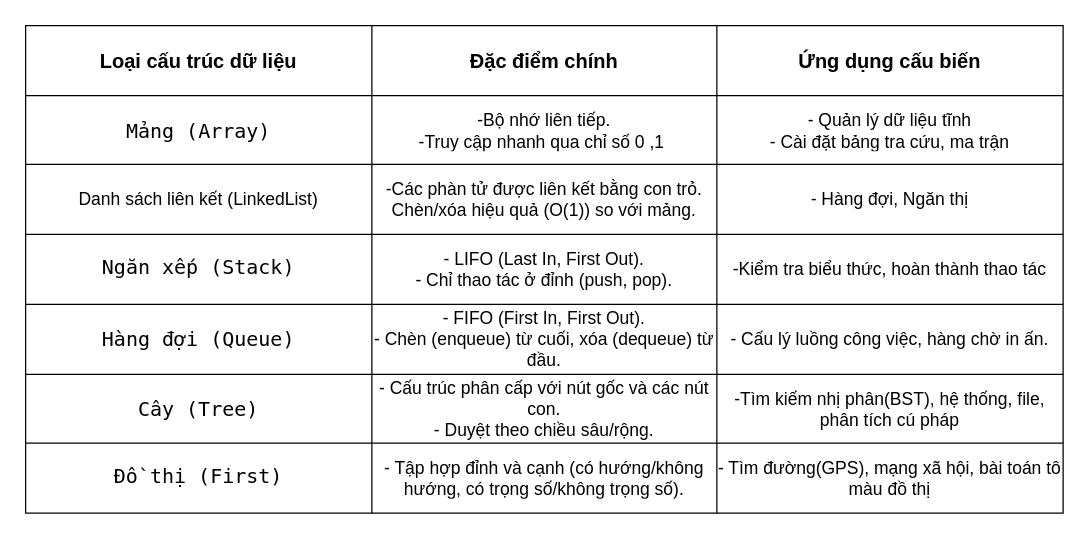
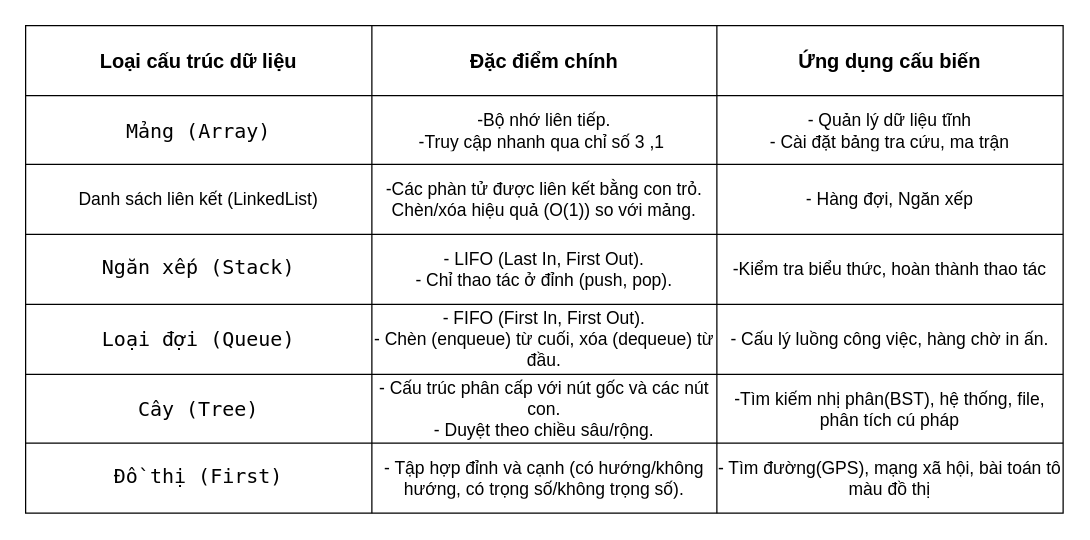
  <mxCell id="0" />
  <mxCell id="1" parent="0" />
  <mxCell id="2" value="" style="shape=table;startSize=0;container=1;collapsible=0;childLayout=tableLayout;" vertex="1" parent="1"><mxGeometry x="20" y="20" width="830" height="390" as="geometry" /></mxCell>
  <mxCell id="3" value="" style="shape=tableRow;horizontal=0;startSize=0;swimlaneHead=0;swimlaneBody=0;strokeColor=inherit;top=0;left=0;bottom=0;right=0;collapsible=0;dropTarget=0;fillColor=none;points=[[0,0.5],[1,0.5]];portConstraint=eastwest;" vertex="1" parent="2"><mxGeometry width="830" height="56" as="geometry" /></mxCell>
  <mxCell id="4" value="&lt;b&gt;&lt;font style=&quot;font-size: 16px;&quot;&gt;Loại cấu trúc dữ liệu&lt;/font&gt;&lt;/b&gt;" style="shape=partialRectangle;html=1;whiteSpace=wrap;connectable=0;strokeColor=inherit;overflow=hidden;fillColor=none;top=0;left=0;bottom=0;right=0;pointerEvents=1;align=center;" vertex="1" parent="3"><mxGeometry width="277" height="56" as="geometry"><mxRectangle width="277" height="56" as="alternateBounds" /></mxGeometry></mxCell>
  <mxCell id="5" value="&lt;b&gt;&lt;font style=&quot;font-size: 16px;&quot;&gt;Đặc điểm chính&lt;/font&gt;&lt;/b&gt;" style="shape=partialRectangle;html=1;whiteSpace=wrap;connectable=0;strokeColor=inherit;overflow=hidden;fillColor=none;top=0;left=0;bottom=0;right=0;pointerEvents=1;align=center;" vertex="1" parent="3"><mxGeometry x="277" width="276" height="56" as="geometry"><mxRectangle width="276" height="56" as="alternateBounds" /></mxGeometry></mxCell>
  <mxCell id="6" value="&lt;b&gt;&lt;font style=&quot;font-size: 16px;&quot;&gt;Ứng dụng cấu biến&lt;/font&gt;&lt;/b&gt;" style="shape=partialRectangle;html=1;whiteSpace=wrap;connectable=0;strokeColor=inherit;overflow=hidden;fillColor=none;top=0;left=0;bottom=0;right=0;pointerEvents=1;align=center;" vertex="1" parent="3"><mxGeometry x="553" width="277" height="56" as="geometry"><mxRectangle width="277" height="56" as="alternateBounds" /></mxGeometry></mxCell>
  <mxCell id="7" value="" style="shape=tableRow;horizontal=0;startSize=0;swimlaneHead=0;swimlaneBody=0;strokeColor=inherit;top=0;left=0;bottom=0;right=0;collapsible=0;dropTarget=0;fillColor=none;points=[[0,0.5],[1,0.5]];portConstraint=eastwest;" vertex="1" parent="2"><mxGeometry y="56" width="830" height="55" as="geometry" /></mxCell>
  <mxCell id="8" value="&lt;span style=&quot;font-family: &amp;quot;Roboto Mono&amp;quot;, monospace; font-size: 16px; text-align: start; white-space-collapse: preserve; background-color: rgb(255, 255, 255);&quot;&gt;Mảng (Array)&lt;/span&gt;" style="shape=partialRectangle;html=1;whiteSpace=wrap;connectable=0;strokeColor=inherit;overflow=hidden;fillColor=none;top=0;left=0;bottom=0;right=0;pointerEvents=1;" vertex="1" parent="7"><mxGeometry width="277" height="55" as="geometry"><mxRectangle width="277" height="55" as="alternateBounds" /></mxGeometry></mxCell>
- <mxCell id="9" value="&lt;font style=&quot;font-size: 14px;&quot;&gt;-Bộ nhớ liên tiếp.&lt;/font&gt;&lt;div&gt;&lt;font style=&quot;font-size: 14px;&quot;&gt;-Truy cập nhanh qua chỉ số 0 ,1&amp;nbsp;&lt;/font&gt;&lt;/div&gt;" style="shape=partialRectangle;html=1;whiteSpace=wrap;connectable=0;strokeColor=inherit;overflow=hidden;fillColor=none;top=0;left=0;bottom=0;right=0;pointerEvents=1;" vertex="1" parent="7"><mxGeometry x="277" width="276" height="55" as="geometry"><mxRectangle width="276" height="55" as="alternateBounds" /></mxGeometry></mxCell>
+ <mxCell id="9" value="&lt;font style=&quot;font-size: 14px;&quot;&gt;-Bộ nhớ liên tiếp.&lt;/font&gt;&lt;div&gt;&lt;font style=&quot;font-size: 14px;&quot;&gt;-Truy cập nhanh qua chỉ số 3 ,1&amp;nbsp;&lt;/font&gt;&lt;/div&gt;" style="shape=partialRectangle;html=1;whiteSpace=wrap;connectable=0;strokeColor=inherit;overflow=hidden;fillColor=none;top=0;left=0;bottom=0;right=0;pointerEvents=1;" vertex="1" parent="7"><mxGeometry x="277" width="276" height="55" as="geometry"><mxRectangle width="276" height="55" as="alternateBounds" /></mxGeometry></mxCell>
  <mxCell id="10" value="&lt;font style=&quot;font-size: 14px;&quot;&gt;- Quản lý dữ liệu tĩnh&lt;/font&gt;&lt;div&gt;&lt;font style=&quot;font-size: 14px;&quot;&gt;- Cài đặt bảng tra cứu, ma trận&lt;/font&gt;&lt;/div&gt;" style="shape=partialRectangle;html=1;whiteSpace=wrap;connectable=0;strokeColor=inherit;overflow=hidden;fillColor=none;top=0;left=0;bottom=0;right=0;pointerEvents=1;" vertex="1" parent="7"><mxGeometry x="553" width="277" height="55" as="geometry"><mxRectangle width="277" height="55" as="alternateBounds" /></mxGeometry></mxCell>
  <mxCell id="11" value="" style="shape=tableRow;horizontal=0;startSize=0;swimlaneHead=0;swimlaneBody=0;strokeColor=inherit;top=0;left=0;bottom=0;right=0;collapsible=0;dropTarget=0;fillColor=none;points=[[0,0.5],[1,0.5]];portConstraint=eastwest;" vertex="1" parent="2"><mxGeometry y="111" width="830" height="56" as="geometry" /></mxCell>
  <mxCell id="12" value="&lt;font style=&quot;font-size: 14px;&quot;&gt;Danh sách liên kết (LinkedList)&lt;/font&gt;" style="shape=partialRectangle;html=1;whiteSpace=wrap;connectable=0;strokeColor=inherit;overflow=hidden;fillColor=none;top=0;left=0;bottom=0;right=0;pointerEvents=1;" vertex="1" parent="11"><mxGeometry width="277" height="56" as="geometry"><mxRectangle width="277" height="56" as="alternateBounds" /></mxGeometry></mxCell>
  <mxCell id="13" value="&lt;font style=&quot;font-size: 14px;&quot;&gt;-Các phàn tử được liên kết bằng con trỏ.&lt;/font&gt;&lt;div&gt;&lt;font style=&quot;font-size: 14px;&quot;&gt;Chèn/xóa hiệu quả (O(1)) so với mảng.&lt;/font&gt;&lt;/div&gt;" style="shape=partialRectangle;html=1;whiteSpace=wrap;connectable=0;strokeColor=inherit;overflow=hidden;fillColor=none;top=0;left=0;bottom=0;right=0;pointerEvents=1;" vertex="1" parent="11"><mxGeometry x="277" width="276" height="56" as="geometry"><mxRectangle width="276" height="56" as="alternateBounds" /></mxGeometry></mxCell>
- <mxCell id="14" value="&lt;font style=&quot;font-size: 14px;&quot;&gt;- Hàng đợi, Ngăn thị&lt;/font&gt;" style="shape=partialRectangle;html=1;whiteSpace=wrap;connectable=0;strokeColor=inherit;overflow=hidden;fillColor=none;top=0;left=0;bottom=0;right=0;pointerEvents=1;" vertex="1" parent="11"><mxGeometry x="553" width="277" height="56" as="geometry"><mxRectangle width="277" height="56" as="alternateBounds" /></mxGeometry></mxCell>
+ <mxCell id="14" value="&lt;font style=&quot;font-size: 14px;&quot;&gt;- Hàng đợi, Ngăn xếp&lt;/font&gt;" style="shape=partialRectangle;html=1;whiteSpace=wrap;connectable=0;strokeColor=inherit;overflow=hidden;fillColor=none;top=0;left=0;bottom=0;right=0;pointerEvents=1;" vertex="1" parent="11"><mxGeometry x="553" width="277" height="56" as="geometry"><mxRectangle width="277" height="56" as="alternateBounds" /></mxGeometry></mxCell>
  <mxCell id="15" value="" style="shape=tableRow;horizontal=0;startSize=0;swimlaneHead=0;swimlaneBody=0;strokeColor=inherit;top=0;left=0;bottom=0;right=0;collapsible=0;dropTarget=0;fillColor=none;points=[[0,0.5],[1,0.5]];portConstraint=eastwest;" vertex="1" parent="2"><mxGeometry y="167" width="830" height="56" as="geometry" /></mxCell>
  <mxCell id="16" value="&#10;&lt;span style=&quot;color: rgb(0, 0, 0); font-family: &amp;quot;Roboto Mono&amp;quot;, monospace; font-size: 16px; font-style: normal; font-variant-ligatures: normal; font-variant-caps: normal; font-weight: 400; letter-spacing: normal; orphans: 2; text-align: start; text-indent: 0px; text-transform: none; widows: 2; word-spacing: 0px; -webkit-text-stroke-width: 0px; white-space: pre-wrap; background-color: rgb(255, 255, 255); text-decoration-thickness: initial; text-decoration-style: initial; text-decoration-color: initial; display: inline !important; float: none;&quot;&gt;Ngăn xếp (Stack)&lt;/span&gt;&#10;&#10;" style="shape=partialRectangle;html=1;whiteSpace=wrap;connectable=0;strokeColor=inherit;overflow=hidden;fillColor=none;top=0;left=0;bottom=0;right=0;pointerEvents=1;" vertex="1" parent="15"><mxGeometry width="277" height="56" as="geometry"><mxRectangle width="277" height="56" as="alternateBounds" /></mxGeometry></mxCell>
  <mxCell id="17" value="&lt;div&gt;&lt;font style=&quot;font-size: 14px;&quot;&gt;- LIFO (Last In, First Out).&lt;/font&gt;&lt;/div&gt;&lt;div&gt;&lt;font style=&quot;font-size: 14px;&quot;&gt;- Chỉ thao tác ở đỉnh (push, pop).&lt;/font&gt;&lt;/div&gt;" style="shape=partialRectangle;html=1;whiteSpace=wrap;connectable=0;strokeColor=inherit;overflow=hidden;fillColor=none;top=0;left=0;bottom=0;right=0;pointerEvents=1;" vertex="1" parent="15"><mxGeometry x="277" width="276" height="56" as="geometry"><mxRectangle width="276" height="56" as="alternateBounds" /></mxGeometry></mxCell>
  <mxCell id="18" value="&lt;font style=&quot;font-size: 14px;&quot;&gt;-Kiểm tra biểu thức, hoàn thành thao tác&lt;/font&gt;" style="shape=partialRectangle;html=1;whiteSpace=wrap;connectable=0;strokeColor=inherit;overflow=hidden;fillColor=none;top=0;left=0;bottom=0;right=0;pointerEvents=1;" vertex="1" parent="15"><mxGeometry x="553" width="277" height="56" as="geometry"><mxRectangle width="277" height="56" as="alternateBounds" /></mxGeometry></mxCell>
  <mxCell id="19" value="" style="shape=tableRow;horizontal=0;startSize=0;swimlaneHead=0;swimlaneBody=0;strokeColor=inherit;top=0;left=0;bottom=0;right=0;collapsible=0;dropTarget=0;fillColor=none;points=[[0,0.5],[1,0.5]];portConstraint=eastwest;" vertex="1" parent="2"><mxGeometry y="223" width="830" height="56" as="geometry" /></mxCell>
- <mxCell id="20" value="&lt;span style=&quot;font-family: &amp;quot;Roboto Mono&amp;quot;, monospace; font-size: 16px; text-align: start; white-space-collapse: preserve; background-color: rgb(255, 255, 255);&quot;&gt;Hàng đợi (Queue)&lt;/span&gt;" style="shape=partialRectangle;html=1;whiteSpace=wrap;connectable=0;strokeColor=inherit;overflow=hidden;fillColor=none;top=0;left=0;bottom=0;right=0;pointerEvents=1;" vertex="1" parent="19"><mxGeometry width="277" height="56" as="geometry"><mxRectangle width="277" height="56" as="alternateBounds" /></mxGeometry></mxCell>
+ <mxCell id="20" value="&lt;span style=&quot;font-family: &amp;quot;Roboto Mono&amp;quot;, monospace; font-size: 16px; text-align: start; white-space-collapse: preserve; background-color: rgb(255, 255, 255);&quot;&gt;Loại đợi (Queue)&lt;/span&gt;" style="shape=partialRectangle;html=1;whiteSpace=wrap;connectable=0;strokeColor=inherit;overflow=hidden;fillColor=none;top=0;left=0;bottom=0;right=0;pointerEvents=1;" vertex="1" parent="19"><mxGeometry width="277" height="56" as="geometry"><mxRectangle width="277" height="56" as="alternateBounds" /></mxGeometry></mxCell>
  <mxCell id="21" value="&lt;div&gt;&lt;font style=&quot;font-size: 14px;&quot;&gt;- FIFO (First In, First Out).&lt;/font&gt;&lt;/div&gt;&lt;div&gt;&lt;font style=&quot;font-size: 14px;&quot;&gt;- Chèn (enqueue) từ cuối, xóa (dequeue) từ đầu.&lt;/font&gt;&lt;/div&gt;" style="shape=partialRectangle;html=1;whiteSpace=wrap;connectable=0;strokeColor=inherit;overflow=hidden;fillColor=none;top=0;left=0;bottom=0;right=0;pointerEvents=1;" vertex="1" parent="19"><mxGeometry x="277" width="276" height="56" as="geometry"><mxRectangle width="276" height="56" as="alternateBounds" /></mxGeometry></mxCell>
  <mxCell id="22" value="&lt;font style=&quot;font-size: 14px;&quot;&gt;- Cấu lý luồng công việc, hàng chờ in ấn.&lt;/font&gt;" style="shape=partialRectangle;html=1;whiteSpace=wrap;connectable=0;strokeColor=inherit;overflow=hidden;fillColor=none;top=0;left=0;bottom=0;right=0;pointerEvents=1;" vertex="1" parent="19"><mxGeometry x="553" width="277" height="56" as="geometry"><mxRectangle width="277" height="56" as="alternateBounds" /></mxGeometry></mxCell>
  <mxCell id="23" value="" style="shape=tableRow;horizontal=0;startSize=0;swimlaneHead=0;swimlaneBody=0;strokeColor=inherit;top=0;left=0;bottom=0;right=0;collapsible=0;dropTarget=0;fillColor=none;points=[[0,0.5],[1,0.5]];portConstraint=eastwest;" vertex="1" parent="2"><mxGeometry y="279" width="830" height="55" as="geometry" /></mxCell>
  <mxCell id="24" value="&lt;span style=&quot;font-family: &amp;quot;Roboto Mono&amp;quot;, monospace; font-size: 16px; text-align: start; white-space-collapse: preserve; background-color: rgb(255, 255, 255);&quot;&gt;Cây (Tree)&lt;/span&gt;" style="shape=partialRectangle;html=1;whiteSpace=wrap;connectable=0;strokeColor=inherit;overflow=hidden;fillColor=none;top=0;left=0;bottom=0;right=0;pointerEvents=1;" vertex="1" parent="23"><mxGeometry width="277" height="55" as="geometry"><mxRectangle width="277" height="55" as="alternateBounds" /></mxGeometry></mxCell>
  <mxCell id="25" value="&lt;div&gt;&lt;font style=&quot;font-size: 14px;&quot;&gt;- Cấu trúc phân cấp với nút gốc và các nút con.&lt;/font&gt;&lt;/div&gt;&lt;div&gt;&lt;font style=&quot;font-size: 14px;&quot;&gt;- Duyệt theo chiều sâu/rộng.&lt;/font&gt;&lt;/div&gt;" style="shape=partialRectangle;html=1;whiteSpace=wrap;connectable=0;strokeColor=inherit;overflow=hidden;fillColor=none;top=0;left=0;bottom=0;right=0;pointerEvents=1;" vertex="1" parent="23"><mxGeometry x="277" width="276" height="55" as="geometry"><mxRectangle width="276" height="55" as="alternateBounds" /></mxGeometry></mxCell>
  <mxCell id="26" value="&lt;font style=&quot;font-size: 14px;&quot;&gt;-Tìm kiếm nhị phân(BST), hệ thống, file, phân tích cú pháp&lt;/font&gt;" style="shape=partialRectangle;html=1;whiteSpace=wrap;connectable=0;strokeColor=inherit;overflow=hidden;fillColor=none;top=0;left=0;bottom=0;right=0;pointerEvents=1;" vertex="1" parent="23"><mxGeometry x="553" width="277" height="55" as="geometry"><mxRectangle width="277" height="55" as="alternateBounds" /></mxGeometry></mxCell>
  <mxCell id="27" value="" style="shape=tableRow;horizontal=0;startSize=0;swimlaneHead=0;swimlaneBody=0;strokeColor=inherit;top=0;left=0;bottom=0;right=0;collapsible=0;dropTarget=0;fillColor=none;points=[[0,0.5],[1,0.5]];portConstraint=eastwest;" vertex="1" parent="2"><mxGeometry y="334" width="830" height="56" as="geometry" /></mxCell>
  <mxCell id="28" value="&#10;&lt;span style=&quot;color: rgb(0, 0, 0); font-family: &amp;quot;Roboto Mono&amp;quot;, monospace; font-size: 16px; font-style: normal; font-variant-ligatures: normal; font-variant-caps: normal; font-weight: 400; letter-spacing: normal; orphans: 2; text-align: start; text-indent: 0px; text-transform: none; widows: 2; word-spacing: 0px; -webkit-text-stroke-width: 0px; white-space: pre-wrap; background-color: rgb(255, 255, 255); text-decoration-thickness: initial; text-decoration-style: initial; text-decoration-color: initial; display: inline !important; float: none;&quot;&gt;Đồ thị (First)&lt;/span&gt;&#10;&#10;" style="shape=partialRectangle;html=1;whiteSpace=wrap;connectable=0;strokeColor=inherit;overflow=hidden;fillColor=none;top=0;left=0;bottom=0;right=0;pointerEvents=1;" vertex="1" parent="27"><mxGeometry width="277" height="56" as="geometry"><mxRectangle width="277" height="56" as="alternateBounds" /></mxGeometry></mxCell>
  <mxCell id="29" value="&lt;font style=&quot;font-size: 14px;&quot;&gt;- Tập hợp đỉnh và cạnh (có hướng/không hướng, có trọng số/không trọng số).&lt;/font&gt;" style="shape=partialRectangle;html=1;whiteSpace=wrap;connectable=0;strokeColor=inherit;overflow=hidden;fillColor=none;top=0;left=0;bottom=0;right=0;pointerEvents=1;" vertex="1" parent="27"><mxGeometry x="277" width="276" height="56" as="geometry"><mxRectangle width="276" height="56" as="alternateBounds" /></mxGeometry></mxCell>
  <mxCell id="30" value="&lt;font style=&quot;font-size: 14px;&quot;&gt;- Tìm đường(GPS), mạng xã hội, bài toán tô màu đồ thị&lt;/font&gt;" style="shape=partialRectangle;html=1;whiteSpace=wrap;connectable=0;strokeColor=inherit;overflow=hidden;fillColor=none;top=0;left=0;bottom=0;right=0;pointerEvents=1;" vertex="1" parent="27"><mxGeometry x="553" width="277" height="56" as="geometry"><mxRectangle width="277" height="56" as="alternateBounds" /></mxGeometry></mxCell>
